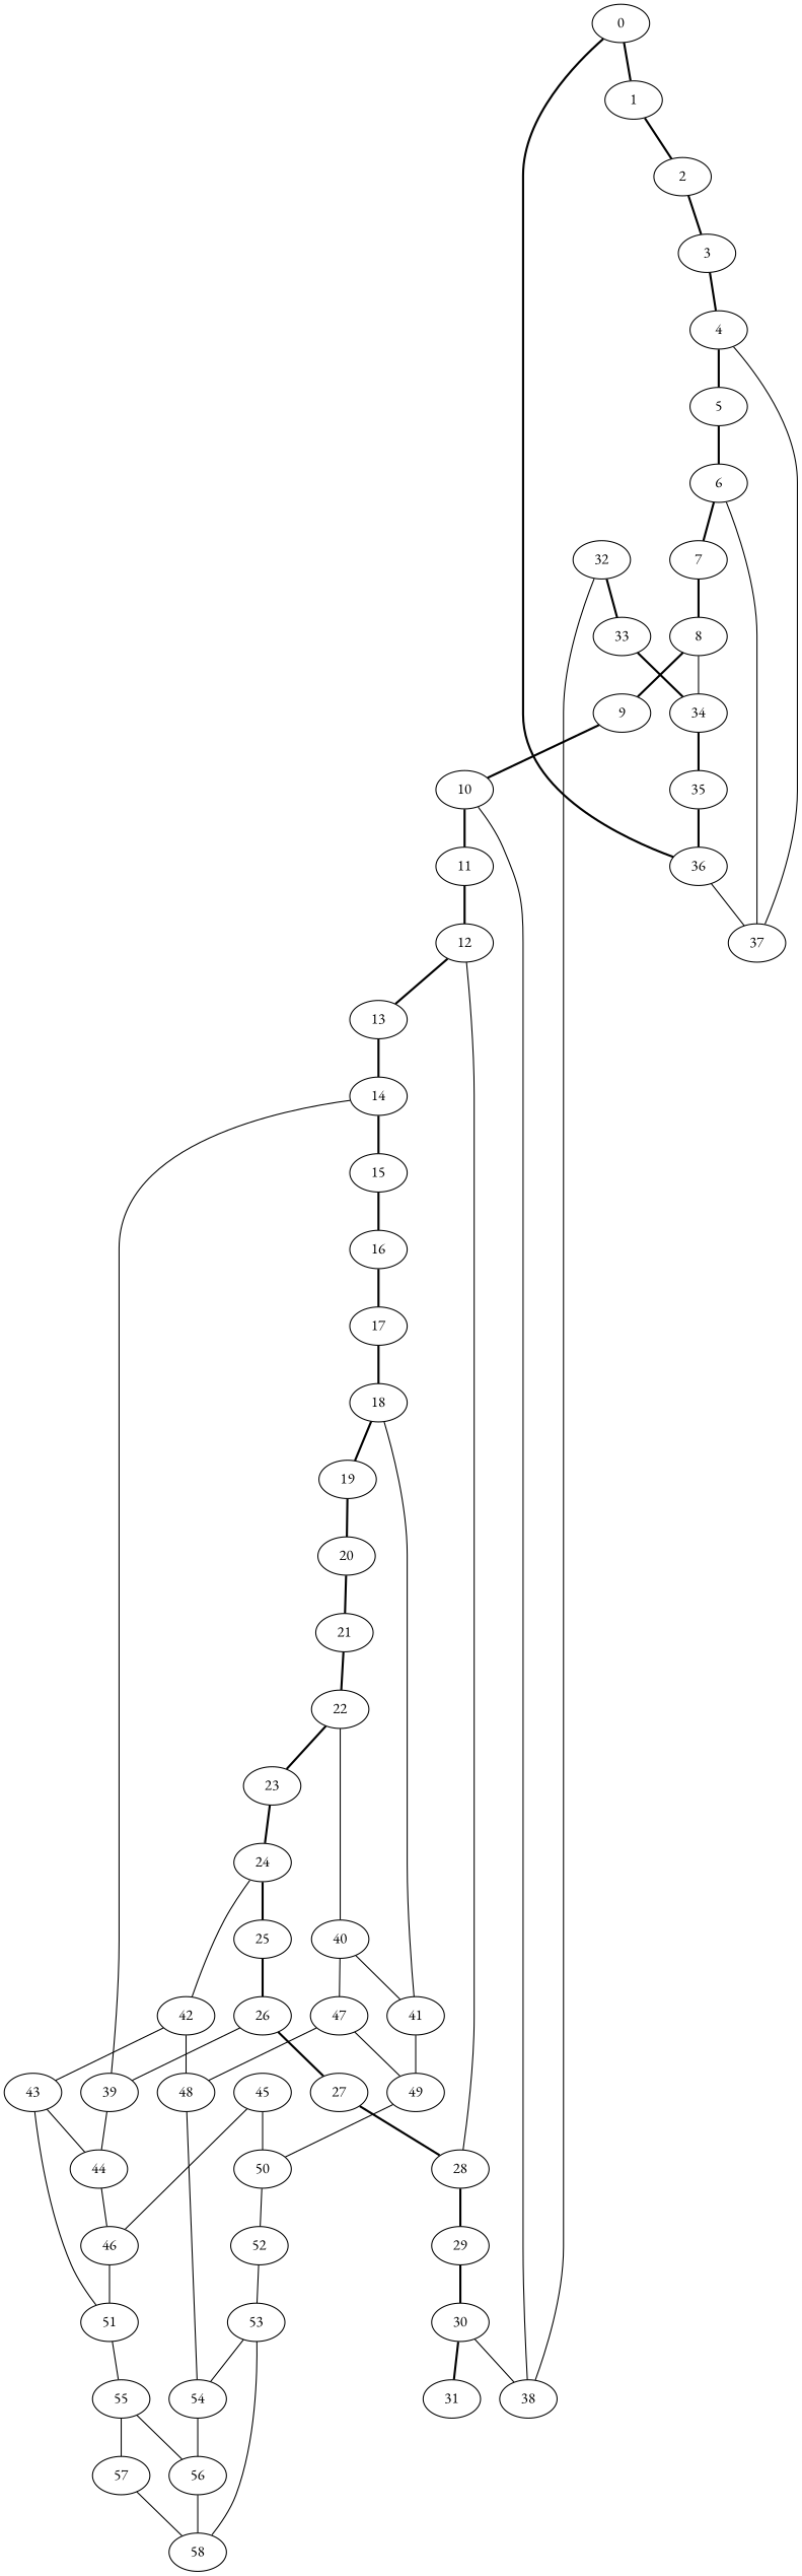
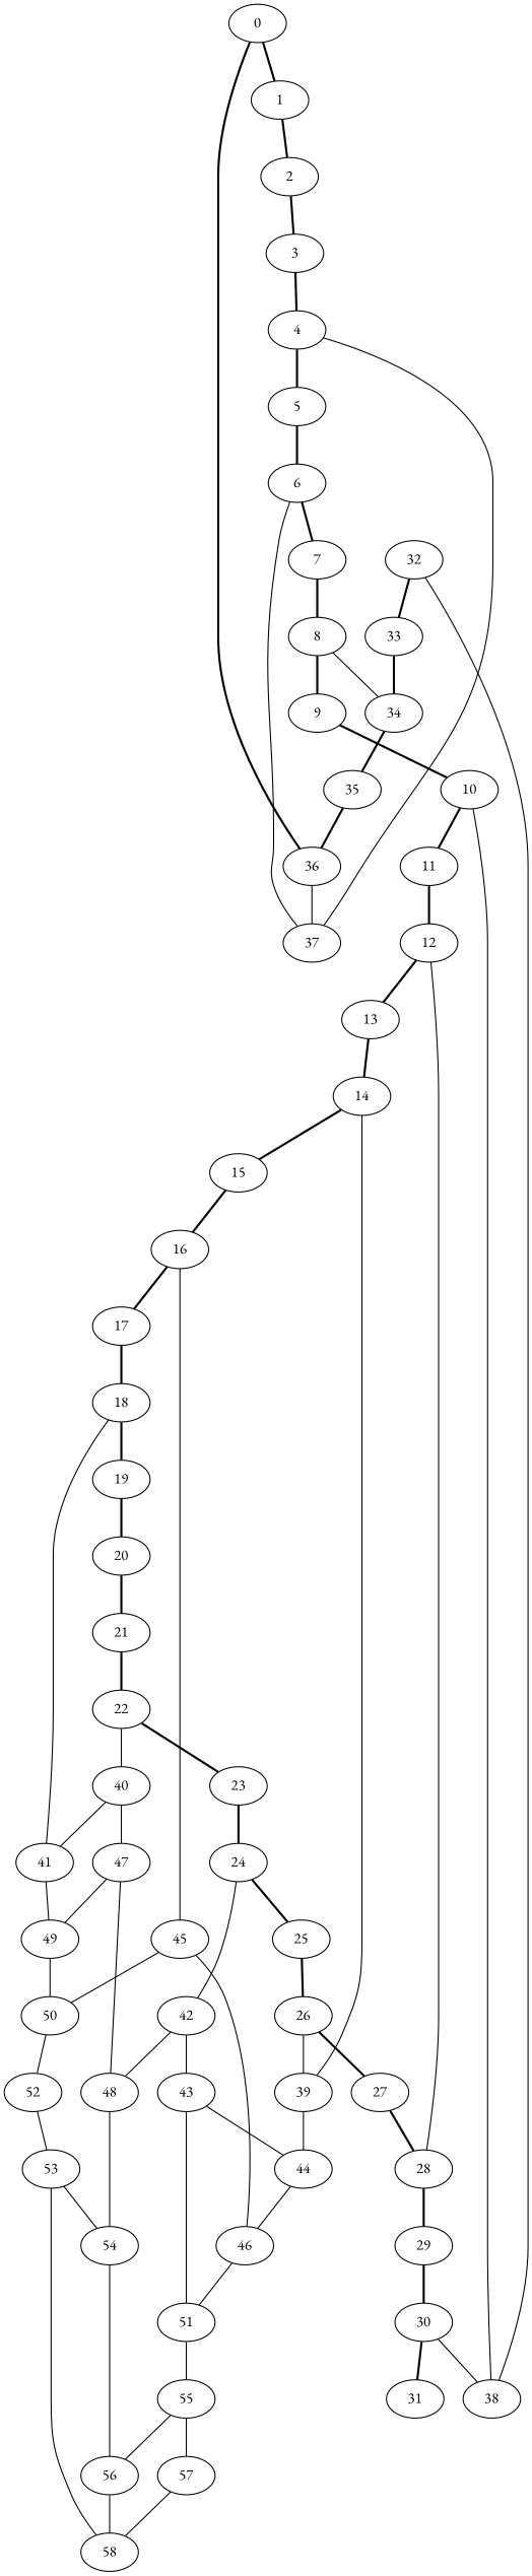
  graph {
    fontname="EB Garamond"
    node [fontname="EB Garamond"]
    edge [fontname="EB Garamond"]
    0
    1
    36
    2
    37
    3
    4
    5
    6
    7
    8
    9
    34
    10
    35
    11
    38
    12
    13
    28
    14
    29
    15
    39
    30
    16
    44
    17
    45
    46
    18
    50
    19
    41
    51
    52
    20
    49
    21
    22
    23
    40
    24
    47
    25
    42
    48
    26
    43
    27
    54
    31
    32
    33
    55
    56
    57
    53
    58
    0 -- 1 [style=bold]
    0 -- 36 [style=bold]
    1 -- 2 [style=bold]
    36 -- 37
    2 -- 3 [style=bold]
    3 -- 4 [style=bold]
    4 -- 37
    4 -- 5 [style=bold]
    5 -- 6 [style=bold]
    6 -- 37
    6 -- 7 [style=bold]
    7 -- 8 [style=bold]
    8 -- 9 [style=bold]
    8 -- 34
    9 -- 10 [style=bold]
    34 -- 35 [style=bold]
    10 -- 11 [style=bold]
    10 -- 38
    35 -- 36 [style=bold]
    11 -- 12 [style=bold]
    12 -- 13 [style=bold]
    12 -- 28
    13 -- 14 [style=bold]
    28 -- 29 [style=bold]
    14 -- 15 [style=bold]
    14 -- 39
    29 -- 30 [style=bold]
    15 -- 16 [style=bold]
    39 -- 44
    30 -- 38
    30 -- 31 [style=bold]
    16 -- 17 [style=bold]
+   16 -- 45
    44 -- 46
    17 -- 18 [style=bold]
    45 -- 46
    45 -- 50
    46 -- 51
    18 -- 19 [style=bold]
    18 -- 41
    50 -- 52
    19 -- 20 [style=bold]
    41 -- 49
    51 -- 55
    52 -- 53
    20 -- 21 [style=bold]
    49 -- 50
    21 -- 22 [style=bold]
    22 -- 23 [style=bold]
    22 -- 40
    23 -- 24 [style=bold]
    40 -- 41
    40 -- 47
    24 -- 25 [style=bold]
    24 -- 42
    47 -- 49
    47 -- 48
    25 -- 26 [style=bold]
    42 -- 48
    42 -- 43
    48 -- 54
    26 -- 39
    26 -- 27 [style=bold]
    43 -- 44
    43 -- 51
    27 -- 28 [style=bold]
    54 -- 56
    32 -- 38
    32 -- 33 [style=bold]
    33 -- 34 [style=bold]
    55 -- 56
    55 -- 57
    56 -- 58
    57 -- 58
    53 -- 54
    53 -- 58
  }
